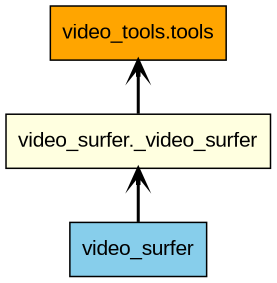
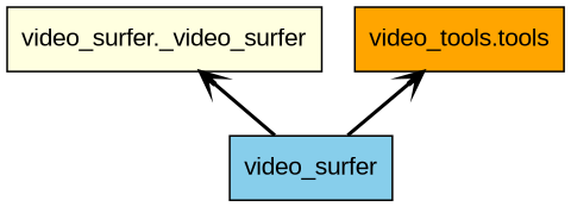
  digraph {
    fontname="Liberation Sans"
    rankdir=BT
    node [color=black fontname="Liberation Sans" shape=box style="solid,filled"]
    edge [arrowhead=open arrowtail=none fontname="Liberation Sans" style=bold]
    n1 [fillcolor=skyblue label=video_surfer]
    n2 [fillcolor=lightyellow label="video_surfer._video_surfer"]
    n3 [fillcolor=orange label="video_tools.tools"]
    n1 -> n2
-   n2 -> n3
+   n1 -> n3
  }
